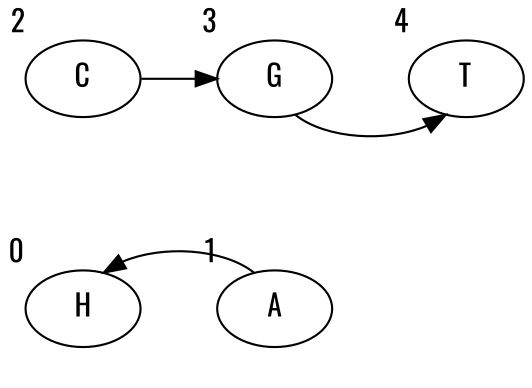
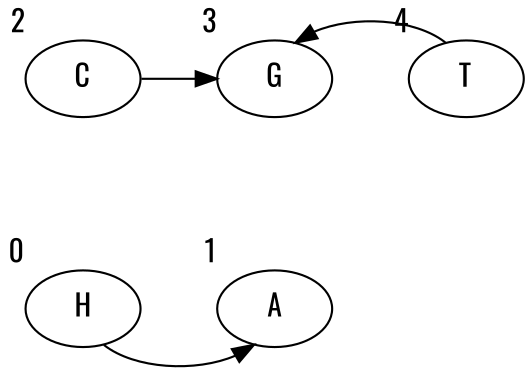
  digraph {
    fontname=Oswald
    nodesep=1.0
    rankdir=LR
    splines=true
    node [fontname=Oswald]
    edge [fontname=Oswald]
    n1 [label=H xlabel=0]
    n2 [label=A xlabel=1]
    n3 [label=C xlabel=2]
    n4 [label=G xlabel=3]
    n5 [label=T xlabel=4]
-   n2 -> n1
+   n1 -> n2
    n3 -> n4
-   n4 -> n5
+   n5 -> n4
  }
